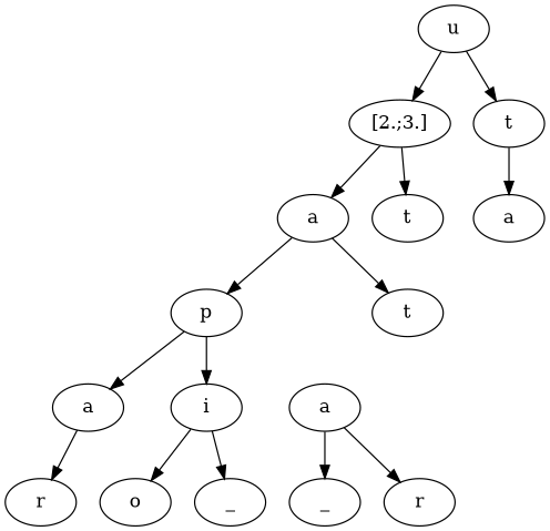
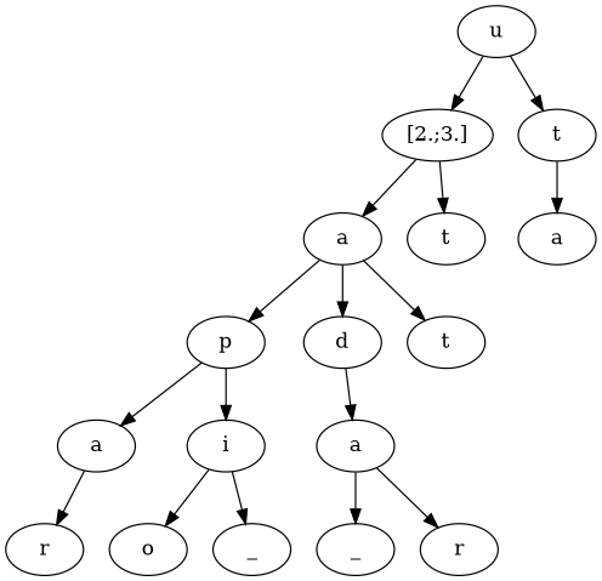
  strict digraph {
    n1 [label="[2.;3.]"]
    n2 [label=a]
    n3 [label=t]
    n4 [label=p]
+   n5 [label=d]
    n6 [label=t]
    n7 [label=u]
    n8 [label=t]
    n9 [label=a]
    n10 [label=i]
    n11 [label=a]
    n12 [label=r]
    n13 [label=_]
    n14 [label=r]
    n15 [label=o]
    n16 [label=_]
    n17 [label=a]
    n1 -> n2
    n1 -> n3
    n2 -> n4
+   n2 -> n5
    n2 -> n6
    n4 -> n9
    n4 -> n10
+   n5 -> n11
    n7 -> n1
    n7 -> n8
    n8 -> n17
    n9 -> n12
    n10 -> n15
    n10 -> n16
    n11 -> n13
    n11 -> n14
  }
